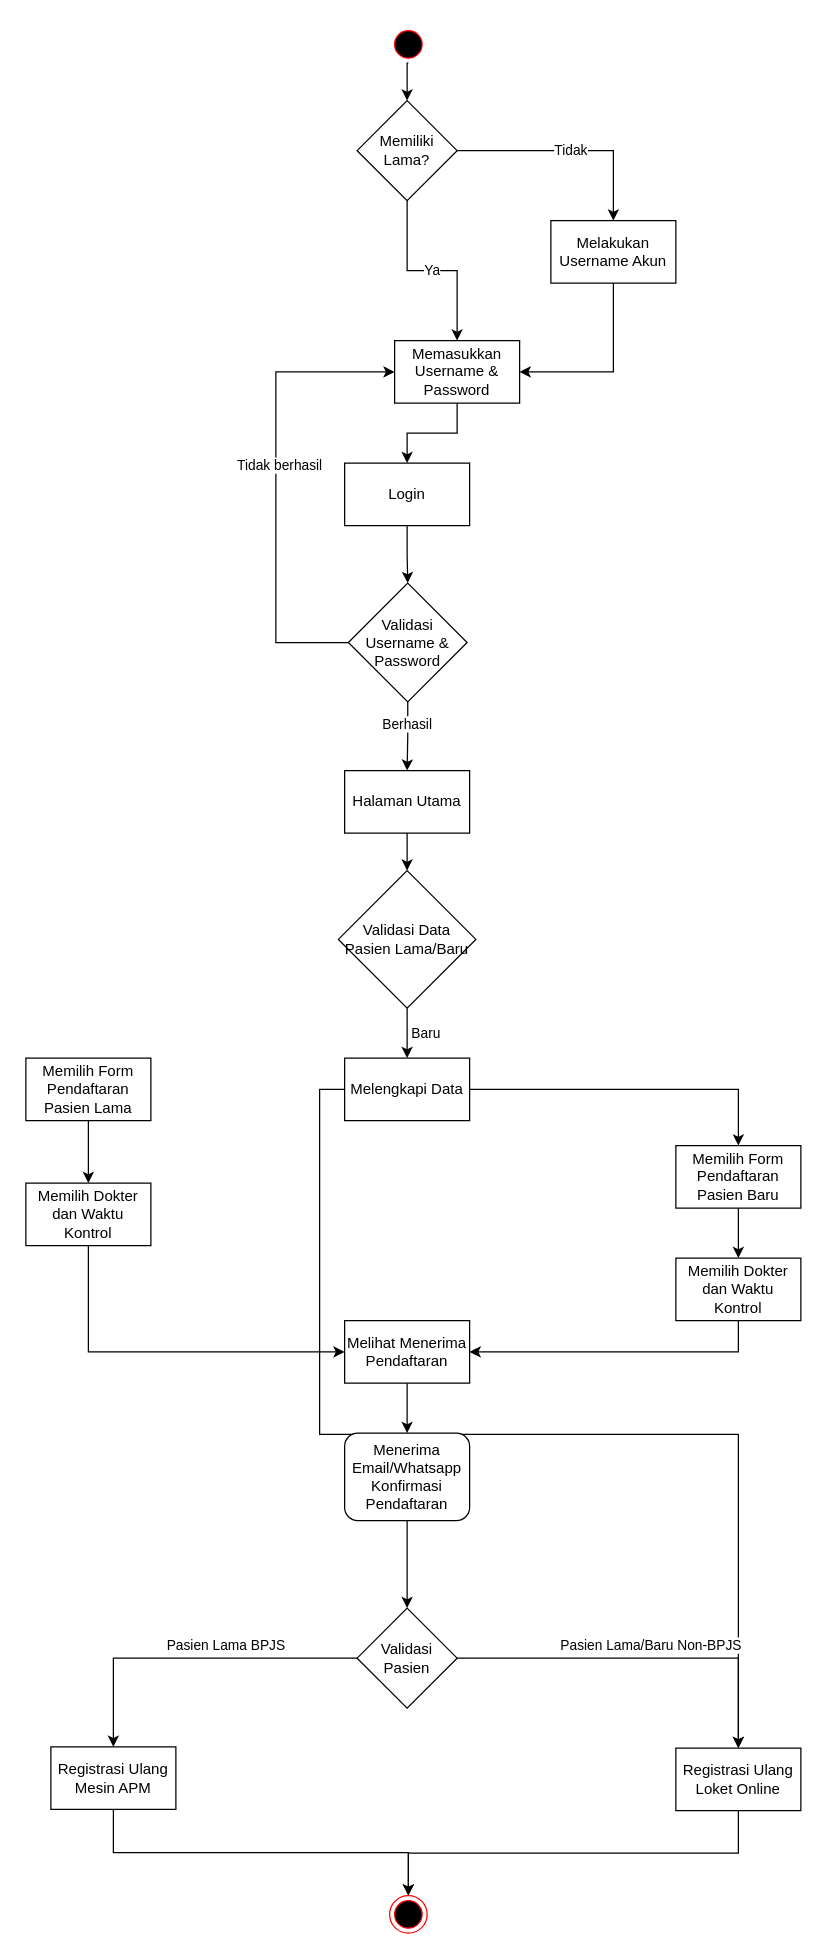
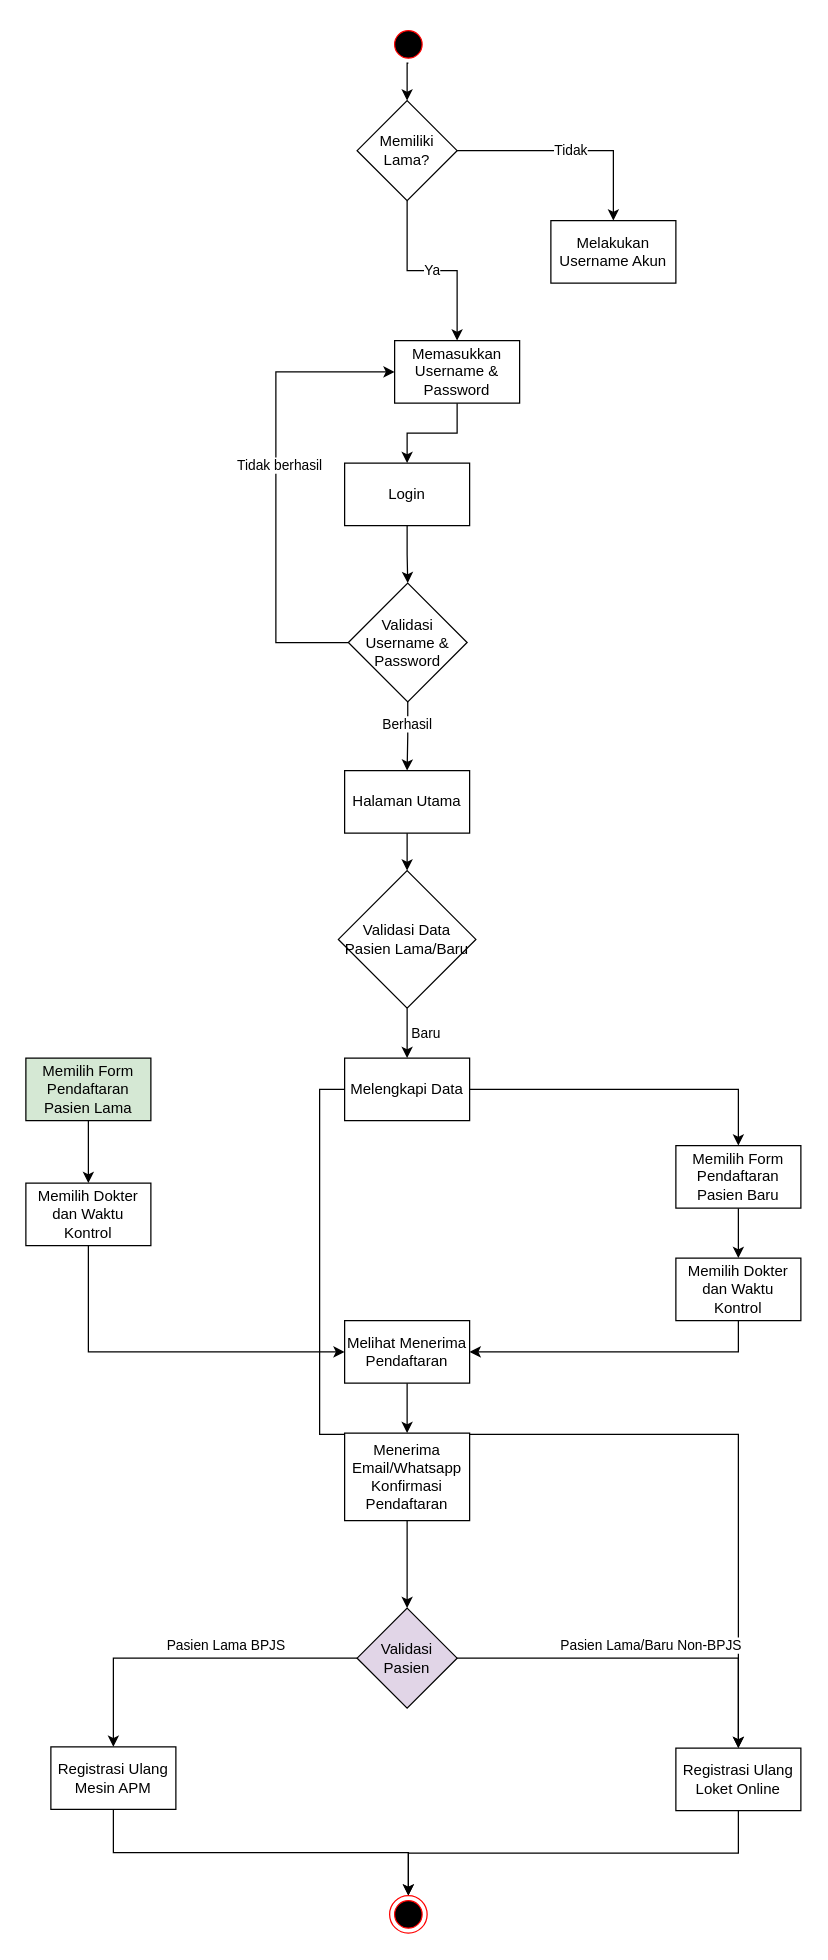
  <mxCell id="0" />
  <mxCell id="1" parent="0" />
  <mxCell id="2" style="edgeStyle=orthogonalEdgeStyle;rounded=0;orthogonalLoop=1;jettySize=auto;html=1;exitX=0.5;exitY=1;exitDx=0;exitDy=0;entryX=0.5;entryY=0;entryDx=0;entryDy=0;" parent="1" source="3" target="44" edge="1"><mxGeometry relative="1" as="geometry" /></mxCell>
  <mxCell id="3" value="" style="ellipse;html=1;shape=startState;fillColor=#000000;strokeColor=#ff0000;" parent="1" vertex="1"><mxGeometry x="311" y="20" width="30" height="30" as="geometry" /></mxCell>
  <mxCell id="4" style="edgeStyle=orthogonalEdgeStyle;rounded=0;orthogonalLoop=1;jettySize=auto;html=1;exitX=0.5;exitY=1;exitDx=0;exitDy=0;entryX=0.5;entryY=0;entryDx=0;entryDy=0;" parent="1" source="5" target="10" edge="1"><mxGeometry relative="1" as="geometry" /></mxCell>
  <mxCell id="5" value="Login" style="html=1;dashed=0;whiteSpace=wrap;" parent="1" vertex="1"><mxGeometry x="275" y="370" width="100" height="50" as="geometry" /></mxCell>
  <mxCell id="6" style="edgeStyle=orthogonalEdgeStyle;rounded=0;orthogonalLoop=1;jettySize=auto;html=1;exitX=0.5;exitY=1;exitDx=0;exitDy=0;entryX=0.5;entryY=0;entryDx=0;entryDy=0;" parent="1" source="10" target="15" edge="1"><mxGeometry relative="1" as="geometry" /></mxCell>
  <mxCell id="7" value="Berhasil" style="edgeLabel;html=1;align=center;verticalAlign=middle;resizable=0;points=[];" vertex="1" connectable="0" parent="6"><mxGeometry x="-0.373" y="-1" relative="1" as="geometry"><mxPoint as="offset" /></mxGeometry></mxCell>
  <mxCell id="8" style="edgeStyle=orthogonalEdgeStyle;rounded=0;orthogonalLoop=1;jettySize=auto;html=1;exitX=0;exitY=0.5;exitDx=0;exitDy=0;entryX=0;entryY=0.5;entryDx=0;entryDy=0;" edge="1" parent="1" source="10" target="12"><mxGeometry relative="1" as="geometry"><Array as="points"><mxPoint x="220" y="514" /><mxPoint x="220" y="297" /></Array></mxGeometry></mxCell>
  <mxCell id="9" value="Tidak berhasil" style="edgeLabel;html=1;align=center;verticalAlign=middle;resizable=0;points=[];" vertex="1" connectable="0" parent="8"><mxGeometry x="0.196" y="-2" relative="1" as="geometry"><mxPoint y="21" as="offset" /></mxGeometry></mxCell>
  <mxCell id="10" value="Validasi Username &amp;amp; Password" style="rhombus;whiteSpace=wrap;html=1;" parent="1" vertex="1"><mxGeometry x="278" y="466" width="95" height="95" as="geometry" /></mxCell>
  <mxCell id="11" style="edgeStyle=orthogonalEdgeStyle;rounded=0;orthogonalLoop=1;jettySize=auto;html=1;exitX=0.5;exitY=1;exitDx=0;exitDy=0;entryX=0.5;entryY=0;entryDx=0;entryDy=0;" parent="1" source="12" target="5" edge="1"><mxGeometry relative="1" as="geometry" /></mxCell>
  <mxCell id="12" value="Memasukkan Username &amp;amp; Password" style="html=1;dashed=0;whiteSpace=wrap;" parent="1" vertex="1"><mxGeometry x="315" y="272" width="100" height="50" as="geometry" /></mxCell>
- <mxCell id="13" style="edgeStyle=orthogonalEdgeStyle;rounded=0;orthogonalLoop=1;jettySize=auto;html=1;exitX=0.5;exitY=1;exitDx=0;exitDy=0;entryX=1;entryY=0.5;entryDx=0;entryDy=0;" parent="1" source="14" target="12" edge="1"><mxGeometry relative="1" as="geometry" /></mxCell>
  <mxCell id="14" value="Melakukan Username Akun" style="html=1;dashed=0;whiteSpace=wrap;" parent="1" vertex="1"><mxGeometry x="440" y="176" width="100" height="50" as="geometry" /></mxCell>
  <mxCell id="15" value="Halaman Utama" style="html=1;dashed=0;whiteSpace=wrap;" parent="1" vertex="1"><mxGeometry x="275" y="616" width="100" height="50" as="geometry" /></mxCell>
  <mxCell id="16" style="edgeStyle=orthogonalEdgeStyle;rounded=0;orthogonalLoop=1;jettySize=auto;html=1;exitX=0.5;exitY=1;exitDx=0;exitDy=0;entryX=0.5;entryY=0;entryDx=0;entryDy=0;" parent="1" source="15" target="23" edge="1"><mxGeometry relative="1" as="geometry"><mxPoint x="325" y="746" as="targetPoint" /></mxGeometry></mxCell>
  <mxCell id="17" style="edgeStyle=orthogonalEdgeStyle;rounded=0;orthogonalLoop=1;jettySize=auto;html=1;exitX=0.5;exitY=1;exitDx=0;exitDy=0;entryX=0.5;entryY=0;entryDx=0;entryDy=0;" parent="1" source="18" target="25" edge="1"><mxGeometry relative="1" as="geometry" /></mxCell>
- <mxCell id="18" value="Memilih Form Pendaftaran Pasien Lama" style="html=1;dashed=0;whiteSpace=wrap;" parent="1" vertex="1"><mxGeometry x="20" y="846" width="100" height="50" as="geometry" /></mxCell>
+ <mxCell id="18" value="Memilih Form Pendaftaran Pasien Lama" style="html=1;dashed=0;whiteSpace=wrap;fillColor=#d5e8d4;" parent="1" vertex="1"><mxGeometry x="20" y="846" width="100" height="50" as="geometry" /></mxCell>
  <mxCell id="19" style="edgeStyle=orthogonalEdgeStyle;rounded=0;orthogonalLoop=1;jettySize=auto;html=1;exitX=0.5;exitY=1;exitDx=0;exitDy=0;entryX=0.5;entryY=0;entryDx=0;entryDy=0;" parent="1" source="20" target="27" edge="1"><mxGeometry relative="1" as="geometry" /></mxCell>
  <mxCell id="20" value="Memilih Form Pendaftaran Pasien Baru" style="html=1;dashed=0;whiteSpace=wrap;" parent="1" vertex="1"><mxGeometry x="540" y="916" width="100" height="50" as="geometry" /></mxCell>
  <mxCell id="21" style="edgeStyle=orthogonalEdgeStyle;rounded=0;orthogonalLoop=1;jettySize=auto;html=1;exitX=1;exitY=0.5;exitDx=0;exitDy=0;entryX=0.5;entryY=0;entryDx=0;entryDy=0;" parent="1" source="29" target="20" edge="1"><mxGeometry relative="1" as="geometry" /></mxCell>
  <mxCell id="22" value="Baru" style="edgeStyle=orthogonalEdgeStyle;rounded=0;orthogonalLoop=1;jettySize=auto;html=1;exitX=0.5;exitY=1;exitDx=0;exitDy=0;entryX=0.5;entryY=0;entryDx=0;entryDy=0;" parent="1" source="23" target="29" edge="1"><mxGeometry y="15" relative="1" as="geometry"><mxPoint as="offset" /></mxGeometry></mxCell>
  <mxCell id="23" value="Validasi Data Pasien Lama/Baru" style="rhombus;whiteSpace=wrap;html=1;" parent="1" vertex="1"><mxGeometry x="270" y="696" width="110" height="110" as="geometry" /></mxCell>
  <mxCell id="24" style="edgeStyle=orthogonalEdgeStyle;rounded=0;orthogonalLoop=1;jettySize=auto;html=1;exitX=0.5;exitY=1;exitDx=0;exitDy=0;entryX=0;entryY=0.5;entryDx=0;entryDy=0;" parent="1" source="25" target="31" edge="1"><mxGeometry relative="1" as="geometry" /></mxCell>
  <mxCell id="25" value="Memilih Dokter dan Waktu Kontrol" style="html=1;dashed=0;whiteSpace=wrap;" parent="1" vertex="1"><mxGeometry x="20" y="946" width="100" height="50" as="geometry" /></mxCell>
  <mxCell id="26" style="edgeStyle=orthogonalEdgeStyle;rounded=0;orthogonalLoop=1;jettySize=auto;html=1;exitX=0.5;exitY=1;exitDx=0;exitDy=0;entryX=1;entryY=0.5;entryDx=0;entryDy=0;" parent="1" source="27" target="31" edge="1"><mxGeometry relative="1" as="geometry" /></mxCell>
  <mxCell id="27" value="Memilih Dokter dan Waktu Kontrol" style="html=1;dashed=0;whiteSpace=wrap;" parent="1" vertex="1"><mxGeometry x="540" y="1006" width="100" height="50" as="geometry" /></mxCell>
  <mxCell id="28" style="edgeStyle=orthogonalEdgeStyle;rounded=0;orthogonalLoop=1;jettySize=auto;html=1;exitX=0;exitY=0.5;exitDx=0;exitDy=0;" parent="1" source="29" target="40" edge="1"><mxGeometry relative="1" as="geometry" /></mxCell>
  <mxCell id="29" value="Melengkapi Data" style="html=1;dashed=0;whiteSpace=wrap;" parent="1" vertex="1"><mxGeometry x="275" y="846" width="100" height="50" as="geometry" /></mxCell>
  <mxCell id="30" style="edgeStyle=orthogonalEdgeStyle;rounded=0;orthogonalLoop=1;jettySize=auto;html=1;exitX=0.5;exitY=1;exitDx=0;exitDy=0;entryX=0.5;entryY=0;entryDx=0;entryDy=0;" parent="1" source="31" target="33" edge="1"><mxGeometry relative="1" as="geometry" /></mxCell>
  <mxCell id="31" value="Melihat Menerima Pendaftaran" style="html=1;dashed=0;whiteSpace=wrap;" parent="1" vertex="1"><mxGeometry x="275" y="1056" width="100" height="50" as="geometry" /></mxCell>
  <mxCell id="32" style="edgeStyle=orthogonalEdgeStyle;rounded=0;orthogonalLoop=1;jettySize=auto;html=1;exitX=0.5;exitY=1;exitDx=0;exitDy=0;entryX=0.5;entryY=0;entryDx=0;entryDy=0;" parent="1" source="33" target="36" edge="1"><mxGeometry relative="1" as="geometry" /></mxCell>
- <mxCell id="33" value="Menerima Email/Whatsapp Konfirmasi Pendaftaran" style="html=1;dashed=0;whiteSpace=wrap;rounded=1;" parent="1" vertex="1"><mxGeometry x="275" y="1146" width="100" height="70" as="geometry" /></mxCell>
+ <mxCell id="33" value="Menerima Email/Whatsapp Konfirmasi Pendaftaran" style="html=1;dashed=0;whiteSpace=wrap;" parent="1" vertex="1"><mxGeometry x="275" y="1146" width="100" height="70" as="geometry" /></mxCell>
  <mxCell id="34" value="Pasien Lama/Baru Non-BPJS" style="edgeStyle=orthogonalEdgeStyle;rounded=0;orthogonalLoop=1;jettySize=auto;html=1;exitX=1;exitY=0.5;exitDx=0;exitDy=0;entryX=0.5;entryY=0;entryDx=0;entryDy=0;" parent="1" source="36" target="40" edge="1"><mxGeometry x="0.044" y="10" relative="1" as="geometry"><mxPoint as="offset" /></mxGeometry></mxCell>
  <mxCell id="35" value="Pasien Lama BPJS" style="edgeStyle=orthogonalEdgeStyle;rounded=0;orthogonalLoop=1;jettySize=auto;html=1;exitX=0;exitY=0.5;exitDx=0;exitDy=0;entryX=0.5;entryY=0;entryDx=0;entryDy=0;" parent="1" source="36" target="38" edge="1"><mxGeometry x="-0.21" y="-10" relative="1" as="geometry"><mxPoint as="offset" /></mxGeometry></mxCell>
- <mxCell id="36" value="Validasi Pasien" style="rhombus;whiteSpace=wrap;html=1;" parent="1" vertex="1"><mxGeometry x="285" y="1286" width="80" height="80" as="geometry" /></mxCell>
+ <mxCell id="36" value="Validasi Pasien" style="rhombus;whiteSpace=wrap;html=1;fillColor=#e1d5e7;" parent="1" vertex="1"><mxGeometry x="285" y="1286" width="80" height="80" as="geometry" /></mxCell>
  <mxCell id="37" style="edgeStyle=orthogonalEdgeStyle;rounded=0;orthogonalLoop=1;jettySize=auto;html=1;exitX=0.5;exitY=1;exitDx=0;exitDy=0;entryX=0.5;entryY=0;entryDx=0;entryDy=0;" parent="1" source="38" target="41" edge="1"><mxGeometry relative="1" as="geometry"><mxPoint x="320" y="1516" as="targetPoint" /></mxGeometry></mxCell>
  <mxCell id="38" value="Registrasi Ulang Mesin APM" style="html=1;dashed=0;whiteSpace=wrap;" parent="1" vertex="1"><mxGeometry x="40" y="1397" width="100" height="50" as="geometry" /></mxCell>
  <mxCell id="39" style="edgeStyle=orthogonalEdgeStyle;rounded=0;orthogonalLoop=1;jettySize=auto;html=1;exitX=0.5;exitY=1;exitDx=0;exitDy=0;entryX=0.5;entryY=0;entryDx=0;entryDy=0;" parent="1" source="40" target="41" edge="1"><mxGeometry relative="1" as="geometry" /></mxCell>
  <mxCell id="40" value="Registrasi Ulang Loket Online" style="html=1;dashed=0;whiteSpace=wrap;" parent="1" vertex="1"><mxGeometry x="540" y="1398" width="100" height="50" as="geometry" /></mxCell>
  <mxCell id="41" value="" style="ellipse;html=1;shape=endState;fillColor=#000000;strokeColor=#ff0000;" parent="1" vertex="1"><mxGeometry x="311" y="1516" width="30" height="30" as="geometry" /></mxCell>
  <mxCell id="42" value="Ya" style="edgeStyle=orthogonalEdgeStyle;rounded=0;orthogonalLoop=1;jettySize=auto;html=1;exitX=0.5;exitY=1;exitDx=0;exitDy=0;entryX=0.5;entryY=0;entryDx=0;entryDy=0;" parent="1" source="44" target="12" edge="1"><mxGeometry relative="1" as="geometry"><mxPoint x="325" y="206" as="sourcePoint" /></mxGeometry></mxCell>
  <mxCell id="43" value="Tidak" style="edgeStyle=orthogonalEdgeStyle;rounded=0;orthogonalLoop=1;jettySize=auto;html=1;exitX=1;exitY=0.5;exitDx=0;exitDy=0;entryX=0.5;entryY=0;entryDx=0;entryDy=0;" parent="1" source="44" target="14" edge="1"><mxGeometry relative="1" as="geometry" /></mxCell>
  <mxCell id="44" value="Memiliki Lama?" style="rhombus;whiteSpace=wrap;html=1;" parent="1" vertex="1"><mxGeometry x="285" y="80" width="80" height="80" as="geometry" /></mxCell>
